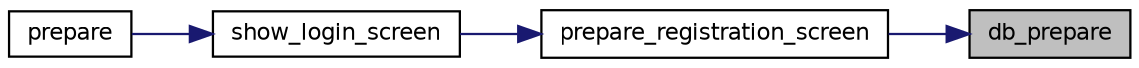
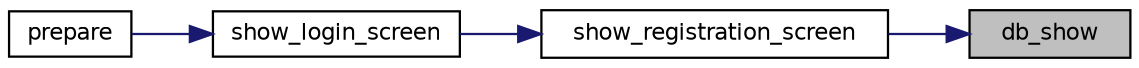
  digraph {
    rankdir=RL
    node [color=black fillcolor=white fontname=Helvetica fontsize=10 shape=record style=filled]
    edge [color=midnightblue dir=back fontname=Helvetica fontsize=10 labelfontname=Helvetica labelfontsize=10 style=solid]
-   n1 [fillcolor=grey75 fontcolor=black height=0.2 label=db_prepare width=0.4]
-   n2 [height=0.2 label=prepare_registration_screen width=0.4]
+   n1 [fillcolor=grey75 fontcolor=black height=0.2 label=db_show width=0.4]
+   n2 [height=0.2 label=show_registration_screen width=0.4]
    n3 [height=0.2 label=show_login_screen width=0.4]
    n4 [height=0.2 label=prepare width=0.4]
    n1 -> n2
    n2 -> n3
    n3 -> n4
  }
